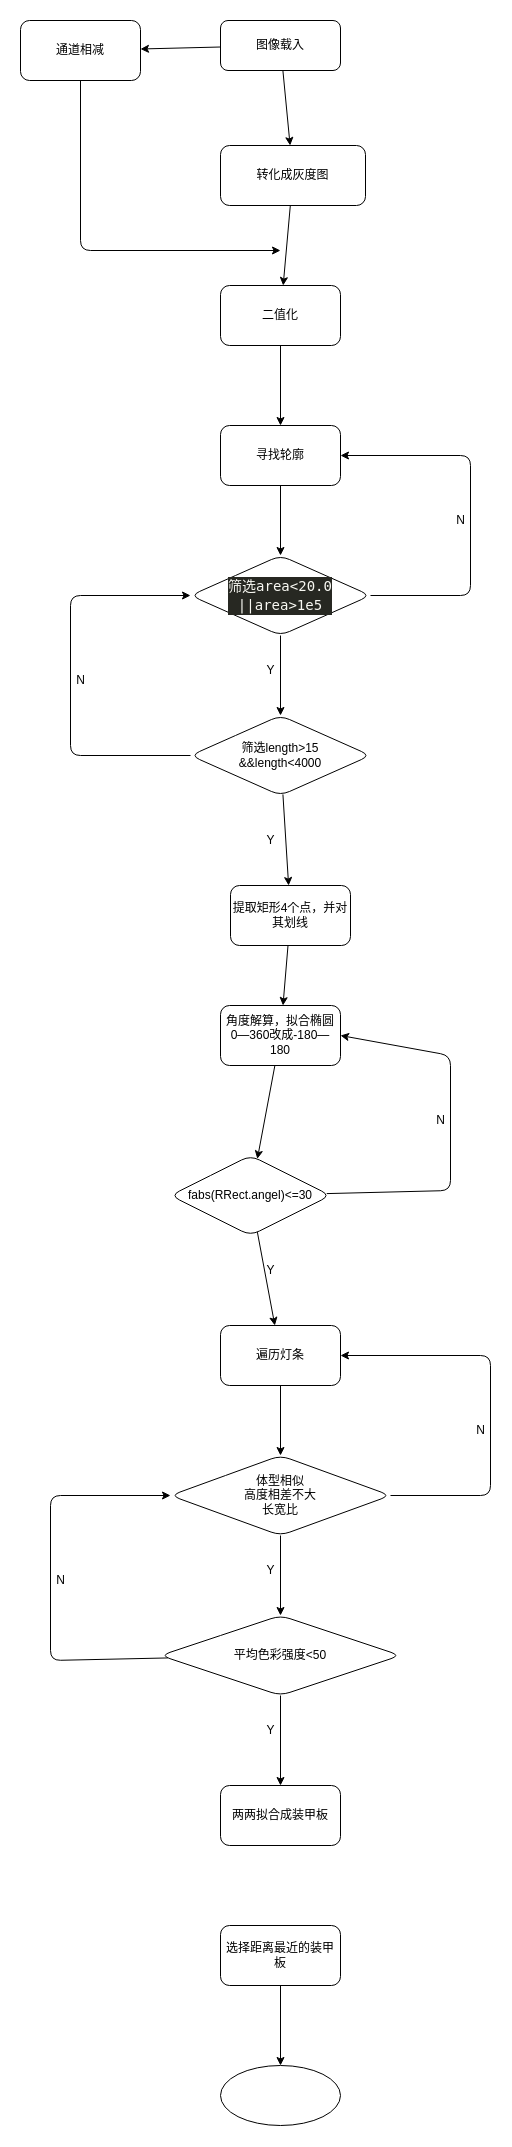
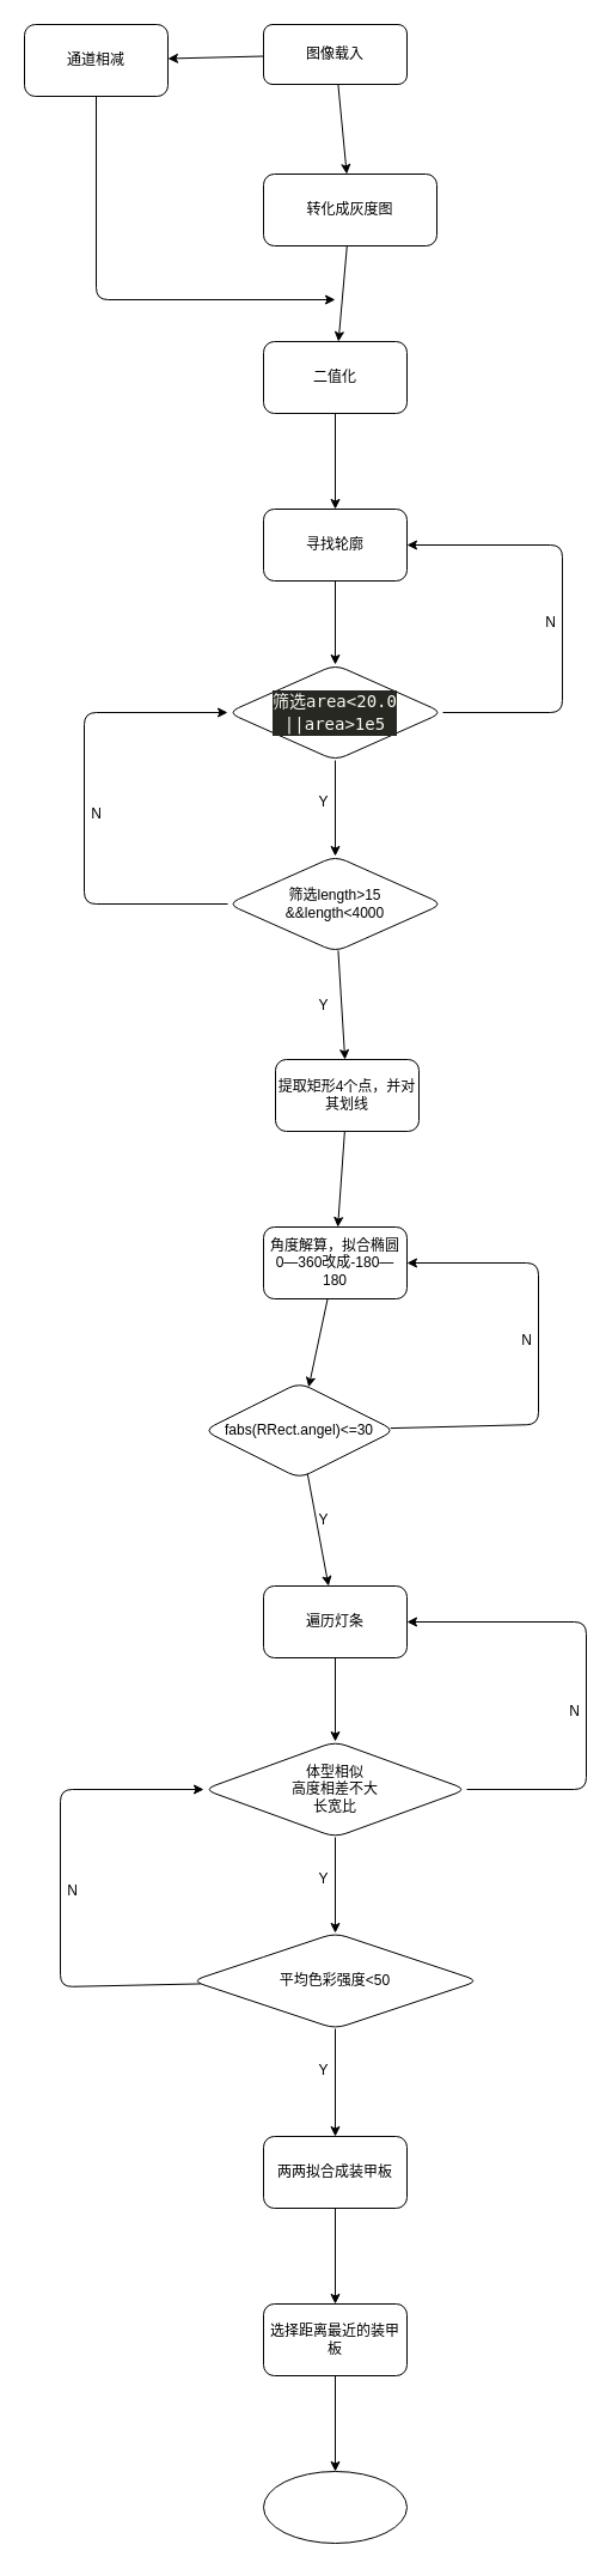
  <mxCell id="0" />
  <mxCell id="1" parent="0" />
  <mxCell id="2" value="" style="edgeStyle=none;html=1;" edge="1" parent="1" source="4" target="6"><mxGeometry relative="1" as="geometry" /></mxCell>
  <mxCell id="3" value="" style="edgeStyle=none;html=1;" edge="1" parent="1" source="4" target="8"><mxGeometry relative="1" as="geometry" /></mxCell>
  <mxCell id="4" value="图像载入" style="rounded=1;whiteSpace=wrap;html=1;" vertex="1" parent="1"><mxGeometry x="220" width="120" height="50" as="geometry" y="20" /></mxCell>
  <mxCell id="5" value="" style="edgeStyle=none;html=1;" edge="1" parent="1" source="6" target="10"><mxGeometry relative="1" as="geometry" /></mxCell>
  <mxCell id="6" value="转化成灰度图" style="whiteSpace=wrap;html=1;rounded=1;" vertex="1" parent="1"><mxGeometry x="220" y="145" width="145" height="60" as="geometry" /></mxCell>
  <mxCell id="7" value="" style="edgeStyle=none;html=1;" edge="1" parent="1" source="8"><mxGeometry relative="1" as="geometry"><mxPoint x="280" y="250" as="targetPoint" /><Array as="points"><mxPoint x="80" y="250" /></Array></mxGeometry></mxCell>
  <mxCell id="8" value="通道相减" style="whiteSpace=wrap;html=1;rounded=1;" vertex="1" parent="1"><mxGeometry x="20" width="120" height="60" as="geometry" y="20" /></mxCell>
  <mxCell id="9" value="" style="edgeStyle=none;html=1;" edge="1" parent="1" source="10" target="12"><mxGeometry relative="1" as="geometry" /></mxCell>
  <mxCell id="10" value="二值化" style="whiteSpace=wrap;html=1;rounded=1;" vertex="1" parent="1"><mxGeometry x="220" y="285" width="120" height="60" as="geometry" /></mxCell>
  <mxCell id="11" value="" style="edgeStyle=none;html=1;" edge="1" parent="1" source="12" target="15"><mxGeometry relative="1" as="geometry" /></mxCell>
  <mxCell id="12" value="寻找轮廓" style="whiteSpace=wrap;html=1;rounded=1;" vertex="1" parent="1"><mxGeometry x="220" y="425" width="120" height="60" as="geometry" /></mxCell>
  <mxCell id="13" value="" style="edgeStyle=none;html=1;entryX=1;entryY=0.5;entryDx=0;entryDy=0;" edge="1" parent="1" source="15" target="12"><mxGeometry relative="1" as="geometry"><mxPoint x="470" y="460" as="targetPoint" /><Array as="points"><mxPoint x="470" y="595" /><mxPoint x="470" y="455" /></Array></mxGeometry></mxCell>
  <mxCell id="14" value="" style="edgeStyle=none;html=1;" edge="1" parent="1" source="15" target="19"><mxGeometry relative="1" as="geometry" /></mxCell>
  <mxCell id="15" value="&lt;div style=&quot;color: rgb(248 , 248 , 242) ; background-color: rgb(39 , 40 , 34) ; font-family: &amp;#34;droid sans mono&amp;#34; , monospace , monospace , &amp;#34;droid sans fallback&amp;#34; ; font-size: 14px ; line-height: 19px&quot;&gt;筛选area&amp;lt;20.0&lt;/div&gt;&lt;div style=&quot;color: rgb(248 , 248 , 242) ; background-color: rgb(39 , 40 , 34) ; font-family: &amp;#34;droid sans mono&amp;#34; , monospace , monospace , &amp;#34;droid sans fallback&amp;#34; ; font-size: 14px ; line-height: 19px&quot;&gt;||area&amp;gt;1e5&lt;/div&gt;" style="rhombus;whiteSpace=wrap;html=1;rounded=1;" vertex="1" parent="1"><mxGeometry x="190" y="555" width="180" height="80" as="geometry" /></mxCell>
  <mxCell id="16" value="N" style="text;html=1;align=center;verticalAlign=middle;resizable=0;points=[];autosize=1;strokeColor=none;" vertex="1" parent="1"><mxGeometry x="450" y="510" width="20" height="20" as="geometry" /></mxCell>
  <mxCell id="17" value="" style="edgeStyle=none;html=1;entryX=0;entryY=0.5;entryDx=0;entryDy=0;" edge="1" parent="1" source="19" target="15"><mxGeometry relative="1" as="geometry"><mxPoint x="70" y="620" as="targetPoint" /><Array as="points"><mxPoint x="70" y="755" /><mxPoint x="70" y="595" /></Array></mxGeometry></mxCell>
  <mxCell id="18" value="" style="edgeStyle=none;html=1;" edge="1" parent="1" source="19" target="23"><mxGeometry relative="1" as="geometry" /></mxCell>
  <mxCell id="19" value="筛选length&amp;gt;15&lt;br&gt;&amp;amp;&amp;amp;length&amp;lt;4000" style="rhombus;whiteSpace=wrap;html=1;rounded=1;" vertex="1" parent="1"><mxGeometry x="190" y="715" width="180" height="80" as="geometry" /></mxCell>
  <mxCell id="20" value="Y" style="text;html=1;align=center;verticalAlign=middle;resizable=0;points=[];autosize=1;strokeColor=none;" vertex="1" parent="1"><mxGeometry x="260" y="660" width="20" height="20" as="geometry" /></mxCell>
  <mxCell id="21" value="N" style="text;html=1;align=center;verticalAlign=middle;resizable=0;points=[];autosize=1;strokeColor=none;" vertex="1" parent="1"><mxGeometry x="70" y="670" width="20" height="20" as="geometry" /></mxCell>
  <mxCell id="22" value="" style="edgeStyle=none;html=1;" edge="1" parent="1" source="23" target="26"><mxGeometry relative="1" as="geometry" /></mxCell>
  <mxCell id="23" value="提取矩形4个点，并对其划线" style="whiteSpace=wrap;html=1;rounded=1;" vertex="1" parent="1"><mxGeometry x="230" y="885" width="120" height="60" as="geometry" /></mxCell>
  <mxCell id="24" value="Y" style="text;html=1;align=center;verticalAlign=middle;resizable=0;points=[];autosize=1;strokeColor=none;" vertex="1" parent="1"><mxGeometry x="260" y="830" width="20" height="20" as="geometry" /></mxCell>
  <mxCell id="25" value="" style="edgeStyle=none;html=1;" edge="1" parent="1" source="26" target="29"><mxGeometry relative="1" as="geometry" /></mxCell>
- <mxCell id="26" value="角度解算，拟合椭圆&lt;br&gt;0—360改成-180—180" style="whiteSpace=wrap;html=1;rounded=1;" vertex="1" parent="1"><mxGeometry x="220" y="1005" width="120" height="60" as="geometry" /></mxCell>
+ <mxCell id="26" value="角度解算，拟合椭圆&lt;br&gt;0—360改成-180—180" style="whiteSpace=wrap;html=1;rounded=1;" vertex="1" parent="1"><mxGeometry x="220" y="1025" width="120" height="60" as="geometry" /></mxCell>
  <mxCell id="27" value="" style="edgeStyle=none;html=1;entryX=1;entryY=0.5;entryDx=0;entryDy=0;" edge="1" parent="1" source="29" target="26"><mxGeometry relative="1" as="geometry"><mxPoint x="450" y="1070" as="targetPoint" /><Array as="points"><mxPoint x="450" y="1190" /><mxPoint x="450" y="1055" /></Array></mxGeometry></mxCell>
  <mxCell id="28" value="" style="edgeStyle=none;html=1;" edge="1" parent="1" source="29" target="32"><mxGeometry relative="1" as="geometry" /></mxCell>
  <mxCell id="29" value="fabs(RRect.angel)&amp;lt;=30" style="rhombus;whiteSpace=wrap;html=1;rounded=1;" vertex="1" parent="1"><mxGeometry x="170" y="1155" width="160" height="80" as="geometry" /></mxCell>
  <mxCell id="30" value="N" style="text;html=1;align=center;verticalAlign=middle;resizable=0;points=[];autosize=1;strokeColor=none;" vertex="1" parent="1"><mxGeometry x="430" y="1110" width="20" height="20" as="geometry" /></mxCell>
  <mxCell id="31" value="" style="edgeStyle=none;html=1;" edge="1" parent="1" source="32" target="36"><mxGeometry relative="1" as="geometry" /></mxCell>
  <mxCell id="32" value="遍历灯条" style="whiteSpace=wrap;html=1;rounded=1;" vertex="1" parent="1"><mxGeometry x="220" y="1325" width="120" height="60" as="geometry" /></mxCell>
  <mxCell id="33" value="Y" style="text;html=1;align=center;verticalAlign=middle;resizable=0;points=[];autosize=1;strokeColor=none;" vertex="1" parent="1"><mxGeometry x="260" y="1260" width="20" height="20" as="geometry" /></mxCell>
  <mxCell id="34" value="" style="edgeStyle=none;html=1;entryX=1;entryY=0.5;entryDx=0;entryDy=0;" edge="1" parent="1" source="36" target="32"><mxGeometry relative="1" as="geometry"><mxPoint x="470" y="1495" as="targetPoint" /><Array as="points"><mxPoint x="490" y="1495" /><mxPoint x="490" y="1355" /></Array></mxGeometry></mxCell>
  <mxCell id="35" value="" style="edgeStyle=none;html=1;" edge="1" parent="1" source="36" target="40"><mxGeometry relative="1" as="geometry" /></mxCell>
  <mxCell id="36" value="体型相似&lt;br&gt;高度相差不大&lt;br&gt;长宽比" style="rhombus;whiteSpace=wrap;html=1;rounded=1;" vertex="1" parent="1"><mxGeometry x="170" y="1455" width="220" height="80" as="geometry" /></mxCell>
  <mxCell id="37" value="N" style="text;html=1;align=center;verticalAlign=middle;resizable=0;points=[];autosize=1;strokeColor=none;" vertex="1" parent="1"><mxGeometry x="470" y="1420" width="20" height="20" as="geometry" /></mxCell>
  <mxCell id="38" value="" style="edgeStyle=none;html=1;entryX=0;entryY=0.5;entryDx=0;entryDy=0;" edge="1" parent="1" source="40" target="36"><mxGeometry relative="1" as="geometry"><mxPoint x="20" y="1655" as="targetPoint" /><Array as="points"><mxPoint x="50" y="1660" /><mxPoint x="50" y="1495" /></Array></mxGeometry></mxCell>
  <mxCell id="39" value="" style="edgeStyle=none;html=1;" edge="1" parent="1" source="40" target="44"><mxGeometry relative="1" as="geometry" /></mxCell>
  <mxCell id="40" value="平均色彩强度&amp;lt;50" style="rhombus;whiteSpace=wrap;html=1;rounded=1;" vertex="1" parent="1"><mxGeometry x="160" y="1615" width="240" height="80" as="geometry" /></mxCell>
  <mxCell id="41" value="Y" style="text;html=1;align=center;verticalAlign=middle;resizable=0;points=[];autosize=1;strokeColor=none;" vertex="1" parent="1"><mxGeometry x="260" y="1560" width="20" height="20" as="geometry" /></mxCell>
  <mxCell id="42" value="N" style="text;html=1;align=center;verticalAlign=middle;resizable=0;points=[];autosize=1;strokeColor=none;" vertex="1" parent="1"><mxGeometry x="50" y="1570" width="20" height="20" as="geometry" /></mxCell>
+ <mxCell id="43" value="" style="edgeStyle=none;html=1;" edge="1" parent="1" source="44" target="47"><mxGeometry relative="1" as="geometry" /></mxCell>
  <mxCell id="44" value="两两拟合成装甲板" style="whiteSpace=wrap;html=1;rounded=1;" vertex="1" parent="1"><mxGeometry x="220" y="1785" width="120" height="60" as="geometry" /></mxCell>
  <mxCell id="45" value="Y" style="text;html=1;align=center;verticalAlign=middle;resizable=0;points=[];autosize=1;strokeColor=none;" vertex="1" parent="1"><mxGeometry x="260" y="1720" width="20" height="20" as="geometry" /></mxCell>
  <mxCell id="46" value="" style="edgeStyle=none;html=1;" edge="1" parent="1" source="47" target="48"><mxGeometry relative="1" as="geometry" /></mxCell>
  <mxCell id="47" value="选择距离最近的装甲板" style="whiteSpace=wrap;html=1;rounded=1;" vertex="1" parent="1"><mxGeometry x="220" y="1925" width="120" height="60" as="geometry" /></mxCell>
  <mxCell id="48" value="" style="ellipse;whiteSpace=wrap;html=1;rounded=1;" vertex="1" parent="1"><mxGeometry x="220" y="2065" width="120" height="60" as="geometry" /></mxCell>
